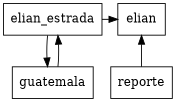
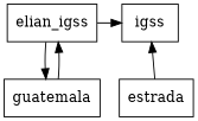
  digraph {
    node [shape=box]
-   igss [label=elian]
-   elian_estrada
-   reporte
+   igss
+   elian_estrada [label=elian_igss]
+   reporte [label=estrada]
    guatemala
    subgraph sub_1 {
      rank=same
      igss
      elian_estrada
    }
    subgraph sub_2 {
      rank=same
      reporte
      guatemala
    }
    elian_estrada -> igss
    elian_estrada -> guatemala
    reporte -> igss
    guatemala -> elian_estrada
  }
